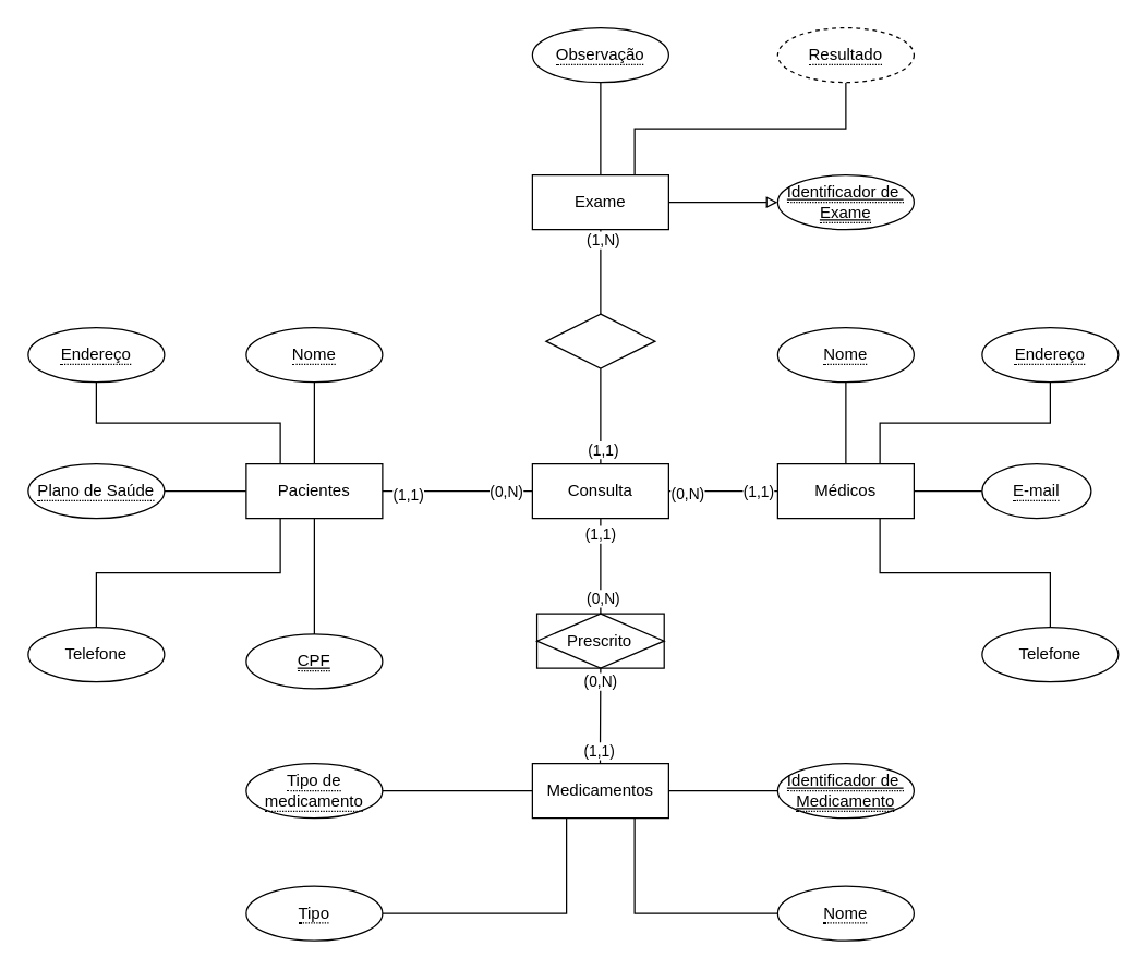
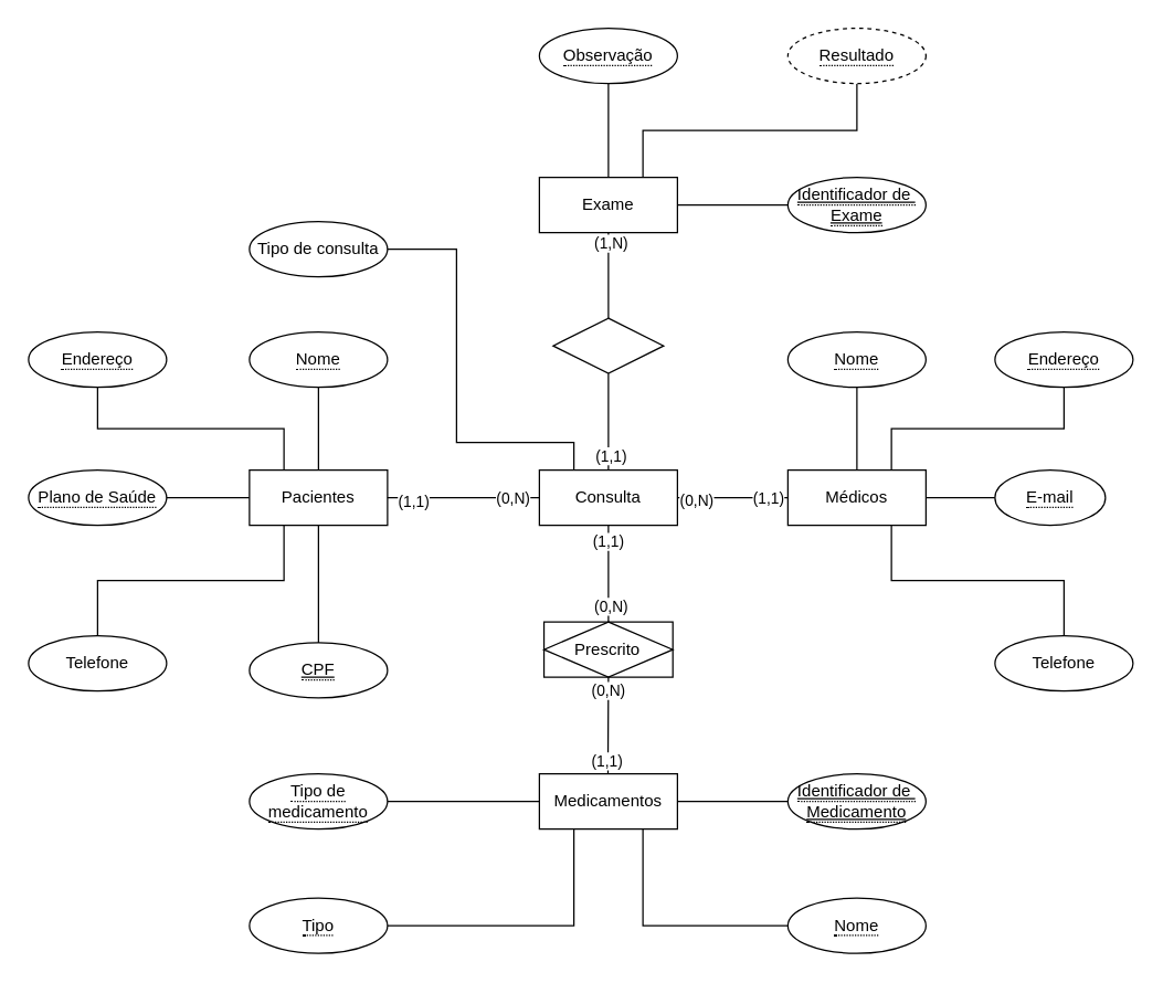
  <mxCell id="0" />
  <mxCell id="1" parent="0" />
  <mxCell id="2" style="edgeStyle=orthogonalEdgeStyle;rounded=0;orthogonalLoop=1;jettySize=auto;html=1;exitX=0.5;exitY=0;exitDx=0;exitDy=0;entryX=0.5;entryY=1;entryDx=0;entryDy=0;endArrow=none;endFill=0;" edge="1" parent="1" source="5" target="26"><mxGeometry relative="1" as="geometry"><Array as="points"><mxPoint x="440" y="430" /><mxPoint x="440" y="430" /></Array></mxGeometry></mxCell>
  <mxCell id="3" value="(0,N)" style="edgeLabel;html=1;align=center;verticalAlign=middle;resizable=0;points=[];" vertex="1" connectable="0" parent="2"><mxGeometry x="-0.76" y="-1" relative="1" as="geometry"><mxPoint y="-3" as="offset" /></mxGeometry></mxCell>
  <mxCell id="4" value="(1,1)" style="edgeLabel;html=1;align=center;verticalAlign=middle;resizable=0;points=[];" vertex="1" connectable="0" parent="2"><mxGeometry x="0.68" y="1" relative="1" as="geometry"><mxPoint as="offset" /></mxGeometry></mxCell>
  <mxCell id="5" value="Prescrito" style="shape=associativeEntity;whiteSpace=wrap;html=1;align=center;" vertex="1" parent="1"><mxGeometry x="393.34" y="450" width="93.33" height="40" as="geometry" /></mxCell>
  <mxCell id="6" style="edgeStyle=orthogonalEdgeStyle;rounded=0;orthogonalLoop=1;jettySize=auto;html=1;exitX=0.5;exitY=0;exitDx=0;exitDy=0;endArrow=none;endFill=0;" edge="1" parent="1" source="11" target="49"><mxGeometry relative="1" as="geometry" /></mxCell>
  <mxCell id="7" style="edgeStyle=orthogonalEdgeStyle;rounded=0;orthogonalLoop=1;jettySize=auto;html=1;exitX=0.5;exitY=1;exitDx=0;exitDy=0;endArrow=none;endFill=0;" edge="1" parent="1" source="11" target="41"><mxGeometry relative="1" as="geometry" /></mxCell>
  <mxCell id="8" style="edgeStyle=orthogonalEdgeStyle;rounded=0;orthogonalLoop=1;jettySize=auto;html=1;exitX=0;exitY=0.5;exitDx=0;exitDy=0;entryX=1;entryY=0.5;entryDx=0;entryDy=0;endArrow=none;endFill=0;" edge="1" parent="1" source="11" target="47"><mxGeometry relative="1" as="geometry" /></mxCell>
  <mxCell id="9" style="edgeStyle=orthogonalEdgeStyle;rounded=0;orthogonalLoop=1;jettySize=auto;html=1;exitX=0.25;exitY=0;exitDx=0;exitDy=0;entryX=0.5;entryY=1;entryDx=0;entryDy=0;endArrow=none;endFill=0;" edge="1" parent="1" source="11" target="46"><mxGeometry relative="1" as="geometry" /></mxCell>
  <mxCell id="10" style="edgeStyle=orthogonalEdgeStyle;rounded=0;orthogonalLoop=1;jettySize=auto;html=1;exitX=0.25;exitY=1;exitDx=0;exitDy=0;entryX=0.5;entryY=0;entryDx=0;entryDy=0;endArrow=none;endFill=0;" edge="1" parent="1" source="11" target="44"><mxGeometry relative="1" as="geometry" /></mxCell>
  <mxCell id="11" value="Pacientes" style="whiteSpace=wrap;html=1;align=center;" vertex="1" parent="1"><mxGeometry x="180" y="340" width="100" height="40" as="geometry" /></mxCell>
  <mxCell id="12" style="edgeStyle=orthogonalEdgeStyle;rounded=0;orthogonalLoop=1;jettySize=auto;html=1;exitX=0;exitY=0.5;exitDx=0;exitDy=0;entryX=1;entryY=0.5;entryDx=0;entryDy=0;endArrow=none;endFill=0;" edge="1" parent="1" source="19" target="26"><mxGeometry relative="1" as="geometry" /></mxCell>
  <mxCell id="13" value="(0,N)" style="edgeLabel;html=1;align=center;verticalAlign=middle;resizable=0;points=[];" vertex="1" connectable="0" parent="12"><mxGeometry x="0.664" y="1" relative="1" as="geometry"><mxPoint as="offset" /></mxGeometry></mxCell>
  <mxCell id="14" value="(1,1)" style="edgeLabel;html=1;align=center;verticalAlign=middle;resizable=0;points=[];" vertex="1" connectable="0" parent="12"><mxGeometry x="-0.779" relative="1" as="geometry"><mxPoint x="-6" as="offset" /></mxGeometry></mxCell>
  <mxCell id="15" style="edgeStyle=orthogonalEdgeStyle;rounded=0;orthogonalLoop=1;jettySize=auto;html=1;exitX=0.5;exitY=0;exitDx=0;exitDy=0;entryX=0.5;entryY=1;entryDx=0;entryDy=0;endArrow=none;endFill=0;" edge="1" parent="1" source="19" target="55"><mxGeometry relative="1" as="geometry" /></mxCell>
  <mxCell id="16" style="edgeStyle=orthogonalEdgeStyle;rounded=0;orthogonalLoop=1;jettySize=auto;html=1;exitX=0.75;exitY=1;exitDx=0;exitDy=0;entryX=0.5;entryY=0;entryDx=0;entryDy=0;endArrow=none;endFill=0;" edge="1" parent="1" source="19" target="56"><mxGeometry relative="1" as="geometry" /></mxCell>
  <mxCell id="17" style="edgeStyle=orthogonalEdgeStyle;rounded=0;orthogonalLoop=1;jettySize=auto;html=1;exitX=1;exitY=0.5;exitDx=0;exitDy=0;entryX=0;entryY=0.5;entryDx=0;entryDy=0;endArrow=none;endFill=0;" edge="1" parent="1" source="19" target="45"><mxGeometry relative="1" as="geometry" /></mxCell>
  <mxCell id="18" style="edgeStyle=orthogonalEdgeStyle;rounded=0;orthogonalLoop=1;jettySize=auto;html=1;exitX=0.75;exitY=0;exitDx=0;exitDy=0;entryX=0.5;entryY=1;entryDx=0;entryDy=0;endArrow=none;endFill=0;" edge="1" parent="1" source="19" target="57"><mxGeometry relative="1" as="geometry" /></mxCell>
  <mxCell id="19" value="Médicos" style="whiteSpace=wrap;html=1;align=center;" vertex="1" parent="1"><mxGeometry x="570" y="340" width="100" height="40" as="geometry" /></mxCell>
  <mxCell id="20" style="edgeStyle=orthogonalEdgeStyle;rounded=0;orthogonalLoop=1;jettySize=auto;html=1;exitX=0;exitY=0.5;exitDx=0;exitDy=0;endArrow=none;endFill=0;" edge="1" parent="1" source="26" target="11"><mxGeometry relative="1" as="geometry" /></mxCell>
  <mxCell id="21" value="(1,1)" style="edgeLabel;html=1;align=center;verticalAlign=middle;resizable=0;points=[];" vertex="1" connectable="0" parent="20"><mxGeometry x="0.679" y="2" relative="1" as="geometry"><mxPoint as="offset" /></mxGeometry></mxCell>
  <mxCell id="22" value="(0,N)" style="edgeLabel;html=1;align=center;verticalAlign=middle;resizable=0;points=[];" vertex="1" connectable="0" parent="20"><mxGeometry x="-0.693" relative="1" as="geometry"><mxPoint x="-3" as="offset" /></mxGeometry></mxCell>
+ <mxCell id="23" style="edgeStyle=orthogonalEdgeStyle;rounded=0;orthogonalLoop=1;jettySize=auto;html=1;exitX=0.25;exitY=0;exitDx=0;exitDy=0;entryX=1;entryY=0.5;entryDx=0;entryDy=0;endArrow=none;endFill=0;" edge="1" parent="1" source="26" target="43"><mxGeometry relative="1" as="geometry"><Array as="points"><mxPoint x="415" y="320" /><mxPoint x="330" y="320" /><mxPoint x="330" y="180" /></Array></mxGeometry></mxCell>
  <mxCell id="24" style="edgeStyle=orthogonalEdgeStyle;rounded=0;orthogonalLoop=1;jettySize=auto;html=1;exitX=0.5;exitY=0;exitDx=0;exitDy=0;entryX=0.5;entryY=1;entryDx=0;entryDy=0;endArrow=none;endFill=0;" edge="1" parent="1" source="26" target="58"><mxGeometry relative="1" as="geometry" /></mxCell>
  <mxCell id="25" value="(1,1)" style="edgeLabel;html=1;align=center;verticalAlign=middle;resizable=0;points=[];" vertex="1" connectable="0" parent="24"><mxGeometry x="-0.686" y="-1" relative="1" as="geometry"><mxPoint as="offset" /></mxGeometry></mxCell>
  <mxCell id="26" value="Consulta" style="whiteSpace=wrap;html=1;align=center;" vertex="1" parent="1"><mxGeometry x="390" y="340" width="100" height="40" as="geometry" /></mxCell>
- <mxCell id="27" style="edgeStyle=orthogonalEdgeStyle;rounded=0;orthogonalLoop=1;jettySize=auto;html=1;exitX=1;exitY=0.5;exitDx=0;exitDy=0;endArrow=block;endFill=0;" edge="1" parent="1" source="32" target="52"><mxGeometry relative="1" as="geometry" /></mxCell>
+ <mxCell id="27" style="edgeStyle=orthogonalEdgeStyle;rounded=0;orthogonalLoop=1;jettySize=auto;html=1;exitX=1;exitY=0.5;exitDx=0;exitDy=0;endArrow=none;endFill=0;" edge="1" parent="1" source="32" target="52"><mxGeometry relative="1" as="geometry" /></mxCell>
  <mxCell id="28" style="edgeStyle=orthogonalEdgeStyle;rounded=0;orthogonalLoop=1;jettySize=auto;html=1;exitX=0.75;exitY=0;exitDx=0;exitDy=0;entryX=0.5;entryY=1;entryDx=0;entryDy=0;endArrow=none;endFill=0;" edge="1" parent="1" source="32" target="54"><mxGeometry relative="1" as="geometry" /></mxCell>
  <mxCell id="29" style="edgeStyle=orthogonalEdgeStyle;rounded=0;orthogonalLoop=1;jettySize=auto;html=1;exitX=0.5;exitY=0;exitDx=0;exitDy=0;entryX=0.5;entryY=1;entryDx=0;entryDy=0;endArrow=none;endFill=0;" edge="1" parent="1" source="32" target="53"><mxGeometry relative="1" as="geometry" /></mxCell>
  <mxCell id="30" style="edgeStyle=orthogonalEdgeStyle;rounded=0;orthogonalLoop=1;jettySize=auto;html=1;exitX=0.5;exitY=1;exitDx=0;exitDy=0;entryX=0.5;entryY=0;entryDx=0;entryDy=0;endArrow=none;endFill=0;" edge="1" parent="1" source="32" target="58"><mxGeometry relative="1" as="geometry" /></mxCell>
  <mxCell id="31" value="(1,N)" style="edgeLabel;html=1;align=center;verticalAlign=middle;resizable=0;points=[];" vertex="1" connectable="0" parent="30"><mxGeometry x="-0.728" y="1" relative="1" as="geometry"><mxPoint as="offset" /></mxGeometry></mxCell>
  <mxCell id="32" value="Exame" style="whiteSpace=wrap;html=1;align=center;" vertex="1" parent="1"><mxGeometry x="390" y="128" width="100" height="40" as="geometry" /></mxCell>
  <mxCell id="33" style="edgeStyle=orthogonalEdgeStyle;rounded=0;orthogonalLoop=1;jettySize=auto;html=1;exitX=0.5;exitY=0;exitDx=0;exitDy=0;entryX=0.5;entryY=1;entryDx=0;entryDy=0;endArrow=none;endFill=0;" edge="1" parent="1" target="5"><mxGeometry relative="1" as="geometry"><mxPoint x="439.71" y="560" as="sourcePoint" /><mxPoint x="439.71" y="500" as="targetPoint" /><Array as="points"><mxPoint x="440" y="550" /></Array></mxGeometry></mxCell>
  <mxCell id="34" value="(0,N)" style="edgeLabel;html=1;align=center;verticalAlign=middle;resizable=0;points=[];" vertex="1" connectable="0" parent="33"><mxGeometry x="-0.691" y="2" relative="1" as="geometry"><mxPoint x="2" y="-49" as="offset" /></mxGeometry></mxCell>
  <mxCell id="35" value="(1,1)" style="edgeLabel;html=1;align=center;verticalAlign=middle;resizable=0;points=[];" vertex="1" connectable="0" parent="33"><mxGeometry x="-0.729" y="1" relative="1" as="geometry"><mxPoint y="-1" as="offset" /></mxGeometry></mxCell>
  <mxCell id="36" style="edgeStyle=orthogonalEdgeStyle;rounded=0;orthogonalLoop=1;jettySize=auto;html=1;exitX=1;exitY=0.5;exitDx=0;exitDy=0;entryX=0;entryY=0.5;entryDx=0;entryDy=0;endArrow=none;endFill=0;" edge="1" parent="1" source="40" target="48"><mxGeometry relative="1" as="geometry" /></mxCell>
  <mxCell id="37" style="edgeStyle=orthogonalEdgeStyle;rounded=0;orthogonalLoop=1;jettySize=auto;html=1;exitX=0;exitY=0.5;exitDx=0;exitDy=0;entryX=1;entryY=0.5;entryDx=0;entryDy=0;endArrow=none;endFill=0;" edge="1" parent="1" source="40" target="50"><mxGeometry relative="1" as="geometry" /></mxCell>
  <mxCell id="38" style="edgeStyle=orthogonalEdgeStyle;rounded=0;orthogonalLoop=1;jettySize=auto;html=1;exitX=0.75;exitY=1;exitDx=0;exitDy=0;entryX=0;entryY=0.5;entryDx=0;entryDy=0;endArrow=none;endFill=0;" edge="1" parent="1" source="40" target="42"><mxGeometry relative="1" as="geometry" /></mxCell>
  <mxCell id="39" style="edgeStyle=orthogonalEdgeStyle;rounded=0;orthogonalLoop=1;jettySize=auto;html=1;exitX=0.25;exitY=1;exitDx=0;exitDy=0;entryX=1;entryY=0.5;entryDx=0;entryDy=0;endArrow=none;endFill=0;" edge="1" parent="1" source="40" target="51"><mxGeometry relative="1" as="geometry" /></mxCell>
  <mxCell id="40" value="Medicamentos" style="whiteSpace=wrap;html=1;align=center;" vertex="1" parent="1"><mxGeometry x="390" y="560" width="100" height="40" as="geometry" /></mxCell>
  <mxCell id="41" value="&lt;span style=&quot;border-bottom: 1px dotted&quot;&gt;&lt;u&gt;CPF&lt;/u&gt;&lt;/span&gt;" style="ellipse;whiteSpace=wrap;html=1;align=center;" vertex="1" parent="1"><mxGeometry x="180" y="465" width="100" height="40" as="geometry" /></mxCell>
  <mxCell id="42" value="&lt;span style=&quot;border-bottom: 1px dotted&quot;&gt;Nome&lt;/span&gt;" style="ellipse;whiteSpace=wrap;html=1;align=center;" vertex="1" parent="1"><mxGeometry x="570" y="650" width="100" height="40" as="geometry" /></mxCell>
+ <mxCell id="43" value="Tipo de consulta" style="ellipse;whiteSpace=wrap;html=1;align=center;" vertex="1" parent="1"><mxGeometry x="180" y="160" width="100" height="40" as="geometry" /></mxCell>
  <mxCell id="44" value="Telefone" style="ellipse;whiteSpace=wrap;html=1;align=center;" vertex="1" parent="1"><mxGeometry x="20" y="460" width="100" height="40" as="geometry" /></mxCell>
  <mxCell id="45" value="&lt;span style=&quot;border-bottom: 1px dotted&quot;&gt;E-mail&lt;/span&gt;" style="ellipse;whiteSpace=wrap;html=1;align=center;" vertex="1" parent="1"><mxGeometry x="720" y="340" width="80" height="40" as="geometry" /></mxCell>
  <mxCell id="46" value="&lt;span style=&quot;border-bottom: 1px dotted&quot;&gt;Endereço&lt;/span&gt;" style="ellipse;whiteSpace=wrap;html=1;align=center;" vertex="1" parent="1"><mxGeometry x="20" y="240" width="100" height="40" as="geometry" /></mxCell>
  <mxCell id="47" value="&lt;span style=&quot;border-bottom: 1px dotted&quot;&gt;Plano de Saúde&lt;/span&gt;" style="ellipse;whiteSpace=wrap;html=1;align=center;" vertex="1" parent="1"><mxGeometry x="20" y="340" width="100" height="40" as="geometry" /></mxCell>
  <mxCell id="48" value="&lt;span style=&quot;border-bottom: 1px dotted&quot;&gt;&lt;u&gt;Identificador de&amp;nbsp;&lt;br&gt;Medicamento&lt;/u&gt;&lt;br&gt;&lt;/span&gt;" style="ellipse;whiteSpace=wrap;html=1;align=center;" vertex="1" parent="1"><mxGeometry x="570" y="560" width="100" height="40" as="geometry" /></mxCell>
  <mxCell id="49" value="&lt;span style=&quot;border-bottom: 1px dotted&quot;&gt;Nome&lt;/span&gt;" style="ellipse;whiteSpace=wrap;html=1;align=center;" vertex="1" parent="1"><mxGeometry x="180" y="240" width="100" height="40" as="geometry" /></mxCell>
  <mxCell id="50" value="&lt;span style=&quot;border-bottom: 1px dotted&quot;&gt;Tipo de medicamento&lt;/span&gt;" style="ellipse;whiteSpace=wrap;html=1;align=center;" vertex="1" parent="1"><mxGeometry x="180" y="560" width="100" height="40" as="geometry" /></mxCell>
  <mxCell id="51" value="&lt;span style=&quot;border-bottom: 1px dotted&quot;&gt;Tipo&lt;/span&gt;" style="ellipse;whiteSpace=wrap;html=1;align=center;" vertex="1" parent="1"><mxGeometry x="180" y="650" width="100" height="40" as="geometry" /></mxCell>
  <mxCell id="52" value="&lt;span style=&quot;border-bottom: 1px dotted&quot;&gt;&lt;u&gt;Identificador de&amp;nbsp;&lt;br&gt;Exame&lt;/u&gt;&lt;br&gt;&lt;/span&gt;" style="ellipse;whiteSpace=wrap;html=1;align=center;" vertex="1" parent="1"><mxGeometry x="570" y="128" width="100" height="40" as="geometry" /></mxCell>
  <mxCell id="53" value="&lt;span style=&quot;border-bottom: 1px dotted&quot;&gt;Observação&lt;/span&gt;" style="ellipse;whiteSpace=wrap;html=1;align=center;" vertex="1" parent="1"><mxGeometry x="390" y="20" width="100" height="40" as="geometry" /></mxCell>
  <mxCell id="54" value="&lt;span style=&quot;border-bottom: 1px dotted&quot;&gt;Resultado&lt;/span&gt;" style="ellipse;whiteSpace=wrap;html=1;align=center;dashed=1;" vertex="1" parent="1"><mxGeometry x="570" y="20" width="100" height="40" as="geometry" /></mxCell>
  <mxCell id="55" value="&lt;span style=&quot;border-bottom: 1px dotted&quot;&gt;Nome&lt;/span&gt;" style="ellipse;whiteSpace=wrap;html=1;align=center;" vertex="1" parent="1"><mxGeometry x="570" y="240" width="100" height="40" as="geometry" /></mxCell>
  <mxCell id="56" value="Telefone" style="ellipse;whiteSpace=wrap;html=1;align=center;" vertex="1" parent="1"><mxGeometry x="720" y="460" width="100" height="40" as="geometry" /></mxCell>
  <mxCell id="57" value="&lt;span style=&quot;border-bottom: 1px dotted&quot;&gt;Endereço&lt;/span&gt;" style="ellipse;whiteSpace=wrap;html=1;align=center;" vertex="1" parent="1"><mxGeometry x="720" y="240" width="100" height="40" as="geometry" /></mxCell>
  <mxCell id="58" value="" style="shape=rhombus;perimeter=rhombusPerimeter;whiteSpace=wrap;html=1;align=center;" vertex="1" parent="1"><mxGeometry x="400.01" y="230" width="80" height="40" as="geometry" /></mxCell>
